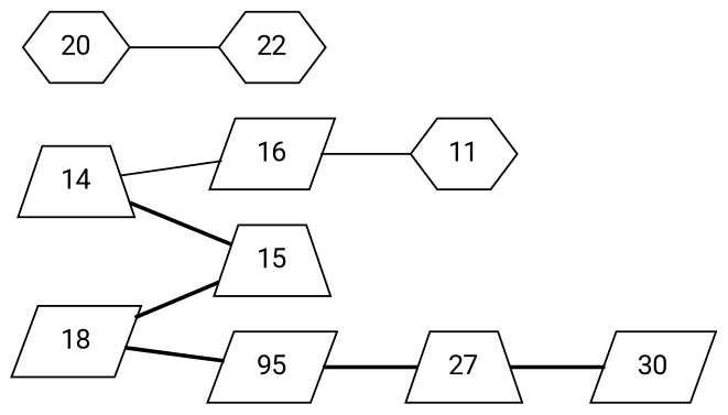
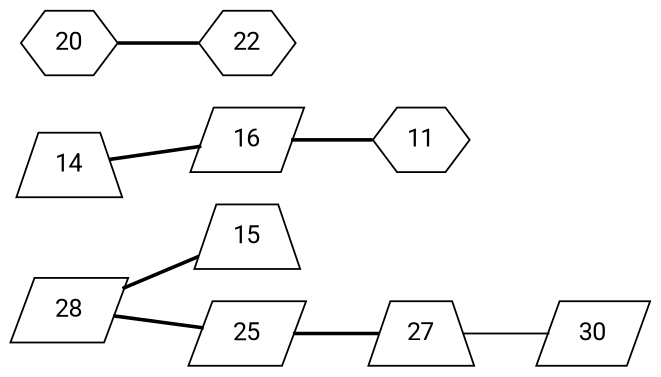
  graph {
    fontname=Roboto
    rankdir=LR
    node [fontname=Roboto shape=parallelogram]
    edge [fontname=Roboto style=bold]
    n1 [label=16]
    11 [shape=hexagon]
    14 [shape=trapezium]
    15 [shape=trapezium]
-   18
-   25 [label=95]
+   18 [label=28]
+   25
    27 [shape=trapezium]
    20 [shape=hexagon]
    22 [shape=hexagon]
    30
-   n1 -- 11 [style=solid]
-   14 -- n1 [style=solid]
-   14 -- 15
+   n1 -- 11
+   14 -- n1
    18 -- 15
    18 -- 25
    25 -- 27
-   27 -- 30
-   20 -- 22 [style=solid]
+   27 -- 30 [style=solid]
+   20 -- 22
  }
